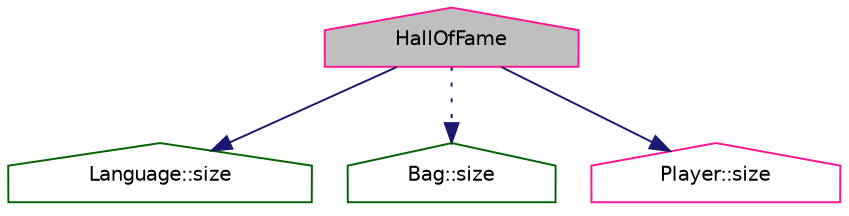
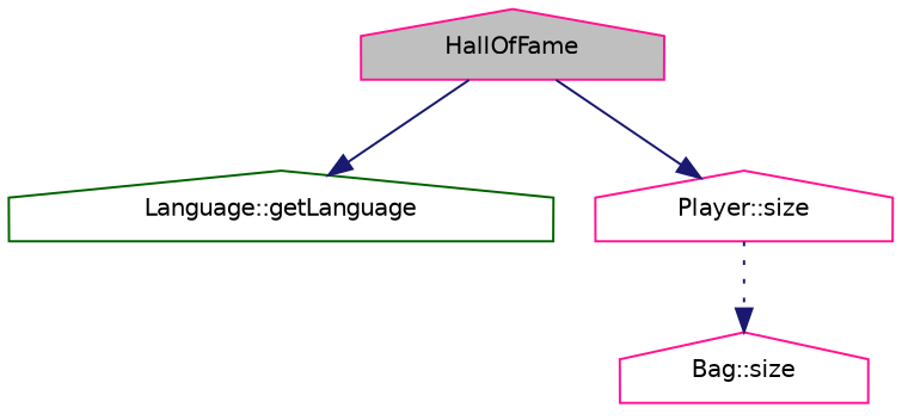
  digraph {
    rankdir=TB
    node [color=deeppink fillcolor=white fontname=Helvetica fontsize=10 shape=house style=filled]
    edge [color=midnightblue fontname=Helvetica fontsize=10 labelfontname=Helvetica labelfontsize=10 style=solid]
    n1 [fillcolor=grey75 fontcolor=black height=0.2 label=HallOfFame width=0.4]
-   n2 [color=darkgreen height=0.2 label="Language::size" width=0.4]
-   n3 [color=darkgreen height=0.2 label="Bag::size" width=0.4]
+   n2 [color=darkgreen height=0.2 label="Language::getLanguage" width=0.4]
+   n3 [height=0.2 label="Bag::size" width=0.4]
    n4 [height=0.2 label="Player::size" width=0.4]
    n1 -> n2
-   n1 -> n3 [style=dotted]
+   n4 -> n3 [style=dotted]
    n1 -> n4
  }
